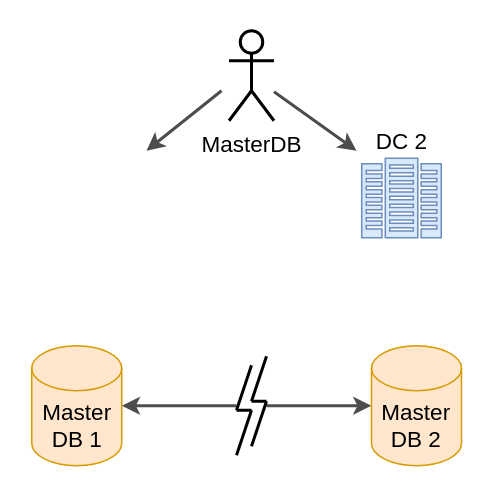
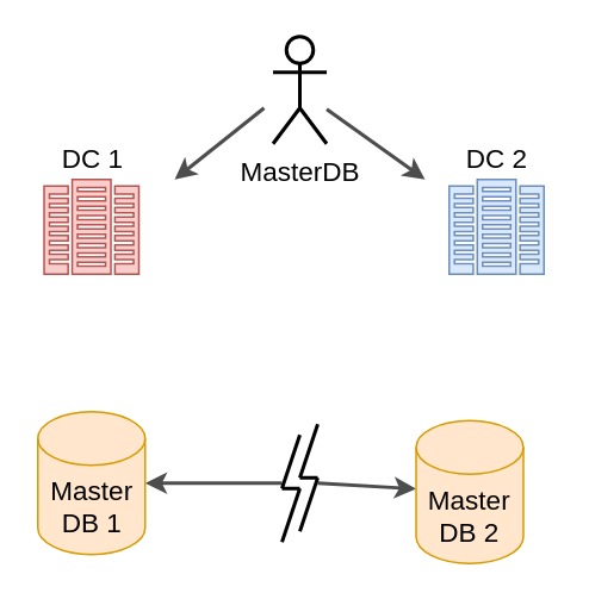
  <mxCell id="0" />
  <mxCell id="1" parent="0" />
  <mxCell id="2" style="edgeStyle=none;rounded=0;orthogonalLoop=1;jettySize=auto;html=1;startArrow=classic;startFill=1;endArrow=none;endFill=0;fontSize=15;strokeWidth=2;strokeColor=#4D4D4D;" parent="1" source="3" edge="1"><mxGeometry relative="1" as="geometry"><mxPoint x="157" y="270" as="targetPoint" /></mxGeometry></mxCell>
  <mxCell id="3" value="Master&lt;br style=&quot;font-size: 15px;&quot;&gt;DB 1" style="shape=cylinder3;whiteSpace=wrap;html=1;boundedLbl=1;backgroundOutline=1;size=15;fontSize=15;fillColor=#ffe6cc;strokeColor=#d79b00;" parent="1" vertex="1"><mxGeometry x="20.5" y="230" width="60" height="80" as="geometry" /></mxCell>
  <mxCell id="4" style="edgeStyle=none;rounded=0;orthogonalLoop=1;jettySize=auto;html=1;startArrow=classic;startFill=1;endArrow=none;endFill=0;fontSize=15;strokeWidth=2;strokeColor=#4D4D4D;" parent="1" source="5" edge="1"><mxGeometry relative="1" as="geometry"><mxPoint x="177" y="270" as="targetPoint" /></mxGeometry></mxCell>
- <mxCell id="5" value="Master&lt;br style=&quot;font-size: 15px;&quot;&gt;DB 2" style="shape=cylinder3;whiteSpace=wrap;html=1;boundedLbl=1;backgroundOutline=1;size=15;fontSize=15;fillColor=#ffe6cc;strokeColor=#d79b00;" parent="1" vertex="1"><mxGeometry x="247" y="230" width="60" height="80" as="geometry" /></mxCell>
- <mxCell id="7" value="DC 2" style="sketch=0;pointerEvents=1;shadow=0;dashed=0;html=1;strokeColor=#6c8ebf;fillColor=#dae8fc;labelPosition=center;verticalLabelPosition=top;verticalAlign=bottom;outlineConnect=0;align=center;shape=mxgraph.office.servers.datacenter;fontSize=15;" parent="1" vertex="1"><mxGeometry x="240.5" y="105" width="53" height="53" as="geometry" /></mxCell>
+ <mxCell id="5" value="Master&lt;br style=&quot;font-size: 15px;&quot;&gt;DB 2" style="shape=cylinder3;whiteSpace=wrap;html=1;boundedLbl=1;backgroundOutline=1;size=15;fontSize=15;fillColor=#ffe6cc;strokeColor=#d79b00;" parent="1" vertex="1"><mxGeometry x="232" y="235" width="60" height="80" as="geometry" /></mxCell>
+ <mxCell id="6" value="DC 1" style="sketch=0;pointerEvents=1;shadow=0;dashed=0;html=1;strokeColor=#b85450;fillColor=#f8cecc;labelPosition=center;verticalLabelPosition=top;verticalAlign=bottom;outlineConnect=0;align=center;shape=mxgraph.office.servers.datacenter;fontSize=15;" parent="1" vertex="1"><mxGeometry x="24" y="100" width="53" height="53" as="geometry" /></mxCell>
+ <mxCell id="7" value="DC 2" style="sketch=0;pointerEvents=1;shadow=0;dashed=0;html=1;strokeColor=#6c8ebf;fillColor=#dae8fc;labelPosition=center;verticalLabelPosition=top;verticalAlign=bottom;outlineConnect=0;align=center;shape=mxgraph.office.servers.datacenter;fontSize=15;" parent="1" vertex="1"><mxGeometry x="250.5" y="100" width="53" height="53" as="geometry" /></mxCell>
  <mxCell id="8" style="rounded=0;orthogonalLoop=1;jettySize=auto;html=1;startArrow=none;startFill=0;endArrow=classic;endFill=1;fontSize=15;strokeWidth=2;strokeColor=#4D4D4D;" parent="1" source="10" edge="1"><mxGeometry relative="1" as="geometry"><mxPoint x="237" y="100" as="targetPoint" /></mxGeometry></mxCell>
  <mxCell id="9" style="rounded=0;orthogonalLoop=1;jettySize=auto;html=1;startArrow=none;startFill=0;endArrow=classic;endFill=1;fontSize=15;strokeWidth=2;strokeColor=#4D4D4D;" parent="1" edge="1"><mxGeometry relative="1" as="geometry"><mxPoint x="147" y="60" as="sourcePoint" /><mxPoint x="97" y="100" as="targetPoint" /></mxGeometry></mxCell>
  <mxCell id="10" value="MasterDB" style="shape=umlActor;verticalLabelPosition=bottom;verticalAlign=top;html=1;outlineConnect=0;fontSize=15;strokeWidth=2;" parent="1" vertex="1"><mxGeometry x="152" y="20" width="30" height="60" as="geometry" /></mxCell>
  <mxCell id="11" value="" style="group" vertex="1" connectable="0" parent="1"><mxGeometry x="157" y="237" width="20" height="66" as="geometry" /></mxCell>
  <mxCell id="12" value="" style="endArrow=none;html=1;rounded=0;fontSize=15;strokeWidth=2;" parent="11" edge="1"><mxGeometry y="6" width="50" height="50" as="geometry"><mxPoint y="36" as="sourcePoint" /><mxPoint x="10" y="6" as="targetPoint" /></mxGeometry></mxCell>
  <mxCell id="13" value="" style="endArrow=none;html=1;rounded=0;fontSize=15;strokeWidth=2;" parent="11" edge="1"><mxGeometry y="6" width="50" height="50" as="geometry"><mxPoint y="66" as="sourcePoint" /><mxPoint x="10" y="36.0" as="targetPoint" /></mxGeometry></mxCell>
  <mxCell id="14" value="" style="endArrow=none;html=1;rounded=0;fontSize=15;strokeWidth=2;" parent="11" edge="1"><mxGeometry y="6" width="50" height="50" as="geometry"><mxPoint x="10" y="36" as="sourcePoint" /><mxPoint y="36" as="targetPoint" /></mxGeometry></mxCell>
  <mxCell id="15" value="" style="endArrow=none;html=1;rounded=0;fontSize=15;strokeWidth=2;" parent="11" edge="1"><mxGeometry x="-10" width="50" height="50" as="geometry"><mxPoint x="10" y="30" as="sourcePoint" /><mxPoint x="20" as="targetPoint" /></mxGeometry></mxCell>
  <mxCell id="16" value="" style="endArrow=none;html=1;rounded=0;fontSize=15;strokeWidth=2;" parent="11" edge="1"><mxGeometry x="-10" width="50" height="50" as="geometry"><mxPoint x="10" y="60" as="sourcePoint" /><mxPoint x="20" y="30.0" as="targetPoint" /></mxGeometry></mxCell>
  <mxCell id="17" value="" style="endArrow=none;html=1;rounded=0;fontSize=15;strokeWidth=2;" parent="11" edge="1"><mxGeometry x="-10" width="50" height="50" as="geometry"><mxPoint x="20" y="30" as="sourcePoint" /><mxPoint x="10" y="30" as="targetPoint" /></mxGeometry></mxCell>
